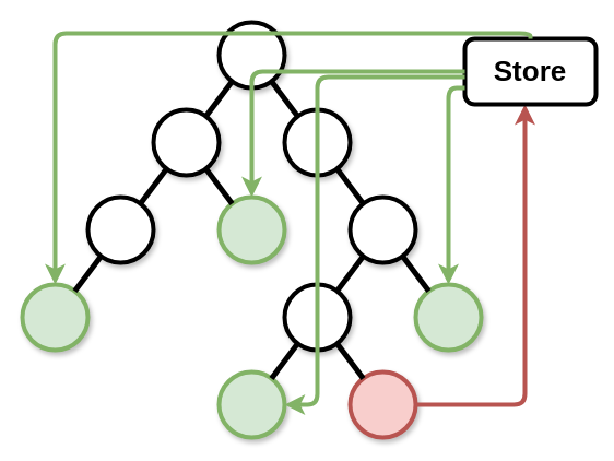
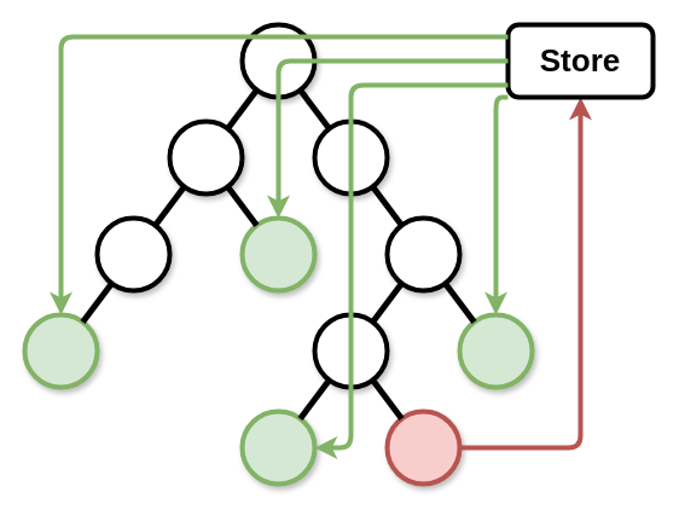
  <mxCell id="0" />
  <mxCell id="1" parent="0" />
  <mxCell id="2" value="" style="ellipse;whiteSpace=wrap;html=1;rounded=0;shadow=1;comic=0;labelBackgroundColor=none;strokeColor=#000000;strokeWidth=4;fillColor=#FFFFFF;fontFamily=Verdana;fontSize=12;fontColor=#000000;align=center;" parent="1" vertex="1"><mxGeometry x="200" y="20" width="60" height="60" as="geometry" /></mxCell>
  <mxCell id="3" value="" style="ellipse;whiteSpace=wrap;html=1;rounded=0;shadow=1;comic=0;labelBackgroundColor=none;strokeColor=#000000;strokeWidth=4;fillColor=#FFFFFF;fontFamily=Verdana;fontSize=12;fontColor=#000000;align=center;" parent="1" vertex="1"><mxGeometry x="140" y="100" width="60" height="60" as="geometry" /></mxCell>
  <mxCell id="4" value="" style="ellipse;whiteSpace=wrap;html=1;rounded=0;shadow=1;comic=0;labelBackgroundColor=none;strokeColor=#000000;strokeWidth=4;fillColor=#FFFFFF;fontFamily=Verdana;fontSize=12;fontColor=#000000;align=center;" parent="1" vertex="1"><mxGeometry x="260" y="100" width="60" height="60" as="geometry" /></mxCell>
  <mxCell id="5" value="" style="ellipse;whiteSpace=wrap;html=1;rounded=0;shadow=1;comic=0;labelBackgroundColor=none;strokeColor=#000000;strokeWidth=4;fillColor=#FFFFFF;fontFamily=Verdana;fontSize=12;fontColor=#000000;align=center;" parent="1" vertex="1"><mxGeometry x="320" y="180" width="60" height="60" as="geometry" /></mxCell>
  <mxCell id="6" value="" style="ellipse;whiteSpace=wrap;html=1;rounded=0;shadow=1;comic=0;labelBackgroundColor=none;strokeColor=#82b366;strokeWidth=4;fillColor=#d5e8d4;fontFamily=Verdana;fontSize=12;align=center;" parent="1" vertex="1"><mxGeometry x="200" y="180" width="60" height="60" as="geometry" /></mxCell>
  <mxCell id="7" value="" style="ellipse;whiteSpace=wrap;html=1;rounded=0;shadow=1;comic=0;labelBackgroundColor=none;strokeColor=#000000;strokeWidth=4;fillColor=#FFFFFF;fontFamily=Verdana;fontSize=12;fontColor=#000000;align=center;" parent="1" vertex="1"><mxGeometry x="80" y="180" width="60" height="60" as="geometry" /></mxCell>
  <mxCell id="8" value="" style="ellipse;whiteSpace=wrap;html=1;rounded=0;shadow=1;comic=0;labelBackgroundColor=none;strokeColor=#82b366;strokeWidth=4;fillColor=#d5e8d4;fontFamily=Verdana;fontSize=12;align=center;" parent="1" vertex="1"><mxGeometry x="380" y="260" width="60" height="60" as="geometry" /></mxCell>
  <mxCell id="9" value="" style="ellipse;whiteSpace=wrap;html=1;rounded=0;shadow=1;comic=0;labelBackgroundColor=none;strokeColor=#000000;strokeWidth=4;fillColor=#FFFFFF;fontFamily=Verdana;fontSize=12;fontColor=#000000;align=center;" parent="1" vertex="1"><mxGeometry x="260" y="260" width="60" height="60" as="geometry" /></mxCell>
  <mxCell id="10" value="" style="ellipse;whiteSpace=wrap;html=1;rounded=0;shadow=1;comic=0;labelBackgroundColor=none;strokeColor=#82b366;strokeWidth=4;fillColor=#d5e8d4;fontFamily=Verdana;fontSize=12;align=center;" parent="1" vertex="1"><mxGeometry x="200" y="340" width="60" height="60" as="geometry" /></mxCell>
  <mxCell id="11" value="" style="endArrow=none;html=1;strokeWidth=5;" parent="1" source="4" target="2" edge="1"><mxGeometry width="50" height="50" relative="1" as="geometry"><mxPoint x="80" y="480" as="sourcePoint" /><mxPoint x="130" y="430" as="targetPoint" /></mxGeometry></mxCell>
  <mxCell id="12" value="" style="endArrow=none;html=1;strokeWidth=5;" parent="1" source="4" target="5" edge="1"><mxGeometry width="50" height="50" relative="1" as="geometry"><mxPoint x="282" y="116" as="sourcePoint" /><mxPoint x="440" y="70" as="targetPoint" /></mxGeometry></mxCell>
  <mxCell id="13" value="" style="endArrow=none;html=1;strokeWidth=5;" parent="1" source="8" target="5" edge="1"><mxGeometry width="50" height="50" relative="1" as="geometry"><mxPoint x="318" y="164" as="sourcePoint" /><mxPoint x="342" y="196" as="targetPoint" /></mxGeometry></mxCell>
  <mxCell id="14" value="" style="endArrow=none;html=1;strokeWidth=5;" parent="1" source="5" target="9" edge="1"><mxGeometry width="50" height="50" relative="1" as="geometry"><mxPoint x="402" y="276" as="sourcePoint" /><mxPoint x="378" y="244" as="targetPoint" /></mxGeometry></mxCell>
  <mxCell id="15" value="" style="endArrow=none;html=1;strokeWidth=5;" parent="1" source="9" target="10" edge="1"><mxGeometry width="50" height="50" relative="1" as="geometry"><mxPoint x="342" y="244" as="sourcePoint" /><mxPoint x="318" y="276" as="targetPoint" /></mxGeometry></mxCell>
  <mxCell id="16" value="" style="endArrow=none;html=1;strokeWidth=5;" parent="1" source="6" target="3" edge="1"><mxGeometry width="50" height="50" relative="1" as="geometry"><mxPoint x="282" y="324" as="sourcePoint" /><mxPoint x="258" y="356" as="targetPoint" /></mxGeometry></mxCell>
  <mxCell id="17" value="" style="endArrow=none;html=1;strokeWidth=5;" parent="1" source="3" target="2" edge="1"><mxGeometry width="50" height="50" relative="1" as="geometry"><mxPoint x="222" y="196" as="sourcePoint" /><mxPoint x="198" y="164" as="targetPoint" /></mxGeometry></mxCell>
  <mxCell id="18" value="" style="endArrow=none;html=1;strokeWidth=5;" parent="1" source="3" target="7" edge="1"><mxGeometry width="50" height="50" relative="1" as="geometry"><mxPoint x="198" y="116" as="sourcePoint" /><mxPoint x="222" y="84" as="targetPoint" /></mxGeometry></mxCell>
  <mxCell id="19" value="" style="ellipse;whiteSpace=wrap;html=1;rounded=0;shadow=1;comic=0;labelBackgroundColor=none;strokeColor=#82b366;strokeWidth=4;fillColor=#d5e8d4;fontFamily=Verdana;fontSize=12;align=center;" parent="1" vertex="1"><mxGeometry x="20" y="260" width="60" height="60" as="geometry" /></mxCell>
  <mxCell id="20" value="" style="endArrow=none;html=1;strokeWidth=5;" parent="1" source="7" target="19" edge="1"><mxGeometry width="50" height="50" relative="1" as="geometry"><mxPoint x="162" y="164" as="sourcePoint" /><mxPoint x="138" y="196" as="targetPoint" /></mxGeometry></mxCell>
  <mxCell id="21" value="" style="ellipse;whiteSpace=wrap;html=1;rounded=0;shadow=1;comic=0;labelBackgroundColor=none;strokeColor=#b85450;strokeWidth=4;fillColor=#f8cecc;fontFamily=Verdana;fontSize=12;align=center;" parent="1" vertex="1"><mxGeometry x="320" y="340" width="60" height="60" as="geometry" /></mxCell>
  <mxCell id="22" value="" style="endArrow=none;html=1;strokeWidth=5;" parent="1" source="9" target="21" edge="1"><mxGeometry width="50" height="50" relative="1" as="geometry"><mxPoint x="282" y="324" as="sourcePoint" /><mxPoint x="258" y="356" as="targetPoint" /></mxGeometry></mxCell>
  <mxCell id="23" value="" style="edgeStyle=segmentEdgeStyle;endArrow=classic;html=1;strokeWidth=4;fillColor=#f8cecc;strokeColor=#b85450;" parent="1" source="21" target="24" edge="1"><mxGeometry width="50" height="50" relative="1" as="geometry"><mxPoint x="150" y="140" as="sourcePoint" /><mxPoint x="120" y="190" as="targetPoint" /><Array as="points"><mxPoint x="480" y="370" /></Array></mxGeometry></mxCell>
- <mxCell id="24" value="&lt;font style=&quot;font-size: 26px&quot;&gt;&lt;b&gt;Store&lt;/b&gt;&lt;/font&gt;" style="rounded=1;whiteSpace=wrap;html=1;strokeWidth=4;" vertex="1" parent="1"><mxGeometry x="425" y="35" width="120" height="60" as="geometry" /></mxCell>
+ <mxCell id="24" value="&lt;font style=&quot;font-size: 26px&quot;&gt;&lt;b&gt;Store&lt;/b&gt;&lt;/font&gt;" style="rounded=1;whiteSpace=wrap;html=1;strokeWidth=4;" vertex="1" parent="1"><mxGeometry x="420" y="20" width="120" height="60" as="geometry" /></mxCell>
  <mxCell id="25" value="" style="edgeStyle=segmentEdgeStyle;endArrow=classic;html=1;strokeWidth=4;fillColor=#d5e8d4;strokeColor=#82b366;" edge="1" parent="1" source="24" target="8"><mxGeometry width="50" height="50" relative="1" as="geometry"><mxPoint x="390" y="380" as="sourcePoint" /><mxPoint x="490" y="90" as="targetPoint" /><Array as="points"><mxPoint x="410" y="80" /></Array></mxGeometry></mxCell>
  <mxCell id="26" value="" style="edgeStyle=segmentEdgeStyle;endArrow=classic;html=1;strokeWidth=4;fillColor=#d5e8d4;strokeColor=#82b366;" edge="1" parent="1" source="24" target="10"><mxGeometry width="50" height="50" relative="1" as="geometry"><mxPoint x="430" y="60" as="sourcePoint" /><mxPoint x="420" y="270" as="targetPoint" /><Array as="points"><mxPoint x="290" y="70" /><mxPoint x="290" y="370" /></Array></mxGeometry></mxCell>
  <mxCell id="27" value="" style="edgeStyle=segmentEdgeStyle;endArrow=classic;html=1;strokeWidth=4;fillColor=#d5e8d4;strokeColor=#82b366;" edge="1" parent="1" source="24" target="6"><mxGeometry width="50" height="50" relative="1" as="geometry"><mxPoint x="430" y="60" as="sourcePoint" /><mxPoint x="240" y="350" as="targetPoint" /><Array as="points" /></mxGeometry></mxCell>
  <mxCell id="28" value="" style="edgeStyle=segmentEdgeStyle;endArrow=classic;html=1;strokeWidth=4;fillColor=#d5e8d4;strokeColor=#82b366;" edge="1" parent="1" source="24" target="19"><mxGeometry width="50" height="50" relative="1" as="geometry"><mxPoint x="430" y="60" as="sourcePoint" /><mxPoint x="240" y="190" as="targetPoint" /><Array as="points"><mxPoint x="50" y="30" /></Array></mxGeometry></mxCell>
